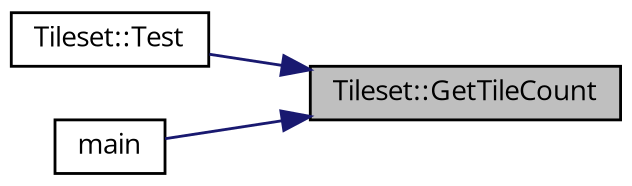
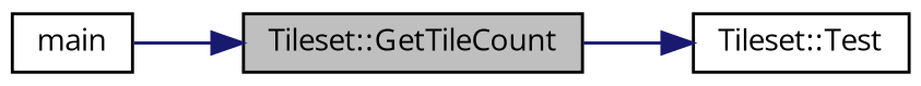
  digraph {
    fontname="Open Sans"
    rankdir=RL
    node [color=black fontname="Open Sans" fontsize=10 shape=record]
    edge [color=midnightblue dir=back fontname="Open Sans" fontsize=10 labelfontname=Helvetica labelfontsize=10 style=solid]
    n1 [fillcolor=grey75 fontcolor=black height=0.2 label="Tileset::GetTileCount" style=filled width=0.4]
    n2 [height=0.2 label="Tileset::Test" width=0.4]
    n3 [height=0.2 label=main width=0.4]
-   n1 -> n2
+   n2 -> n1
    n1 -> n3
  }
